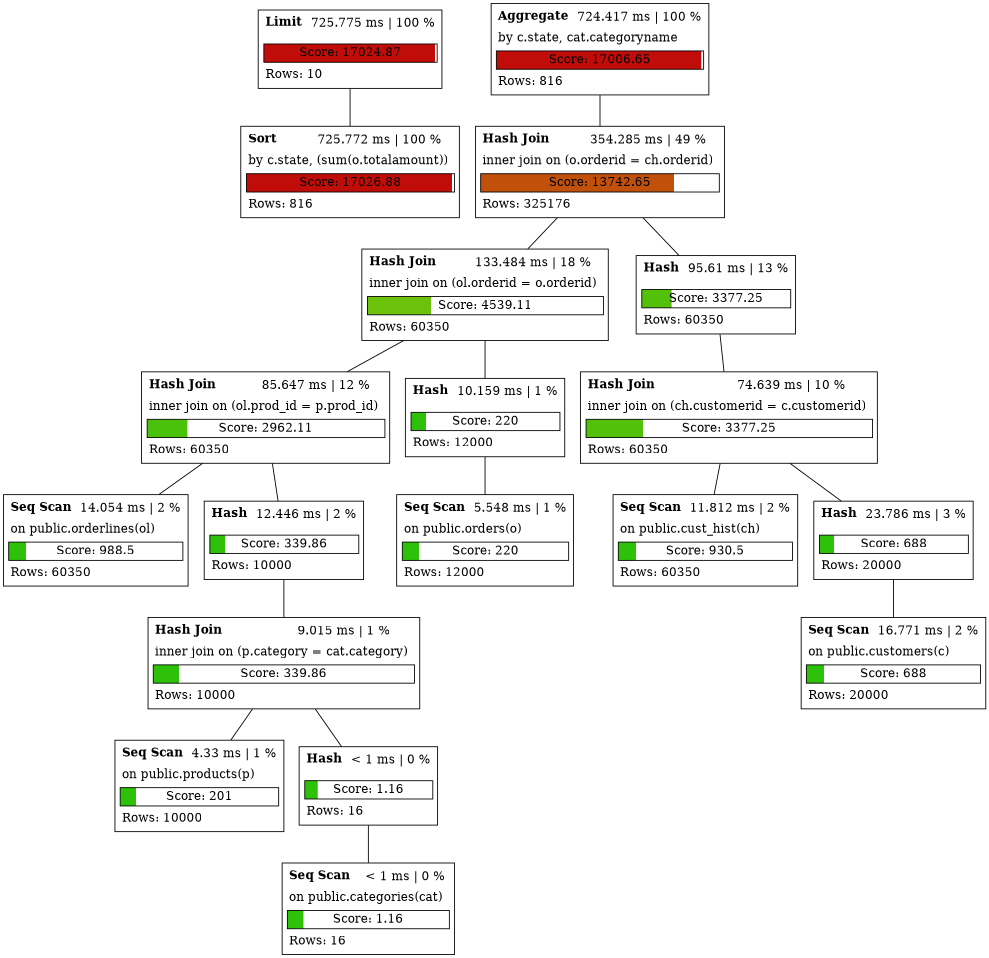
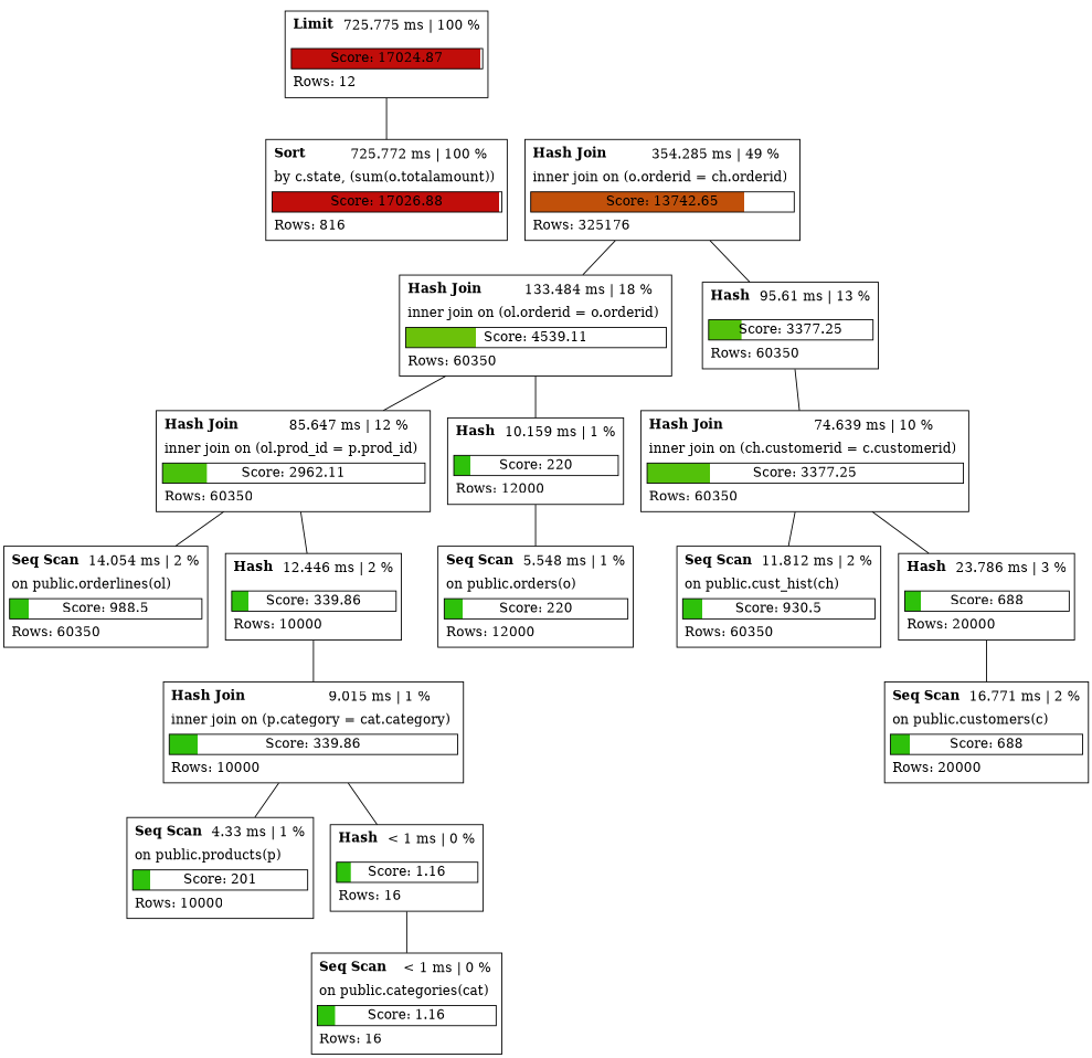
  graph {
    node [shape=plain style=rounded]
-   n1 [label=<     <table cellborder="0" cellspacing="5">         <tr><td align="left"><b>Limit</b></td><td>725.775 ms | 100 %</td></tr>         <tr><td colspan="2" align="left"></td></tr>         <tr><td colspan="2" border="1" bgcolor="#c10d0a;0.99:white">Score: 17024.87</td></tr>         <tr><td colspan="2" align="left">Rows: 10</td></tr>     </table> >]
+   n1 [label=<     <table cellborder="0" cellspacing="5">         <tr><td align="left"><b>Limit</b></td><td>725.775 ms | 100 %</td></tr>         <tr><td colspan="2" align="left"></td></tr>         <tr><td colspan="2" border="1" bgcolor="#c10d0a;0.99:white">Score: 17024.87</td></tr>         <tr><td colspan="2" align="left">Rows: 12</td></tr>     </table> >]
    n2 [label=<     <table cellborder="0" cellspacing="5">         <tr><td align="left"><b>Sort</b></td><td>725.772 ms | 100 %</td></tr>         <tr><td colspan="2" align="left">by c.state, (sum(o.totalamount))</td></tr>         <tr><td colspan="2" border="1" bgcolor="#c10d0a;0.99:white">Score: 17026.88</td></tr>         <tr><td colspan="2" align="left">Rows: 816</td></tr>     </table> >]
-   n3 [label=<     <table cellborder="0" cellspacing="5">         <tr><td align="left"><b>Aggregate</b></td><td>724.417 ms | 100 %</td></tr>         <tr><td colspan="2" align="left">by c.state, cat.categoryname</td></tr>         <tr><td colspan="2" border="1" bgcolor="#c10d0a;0.99:white">Score: 17006.65</td></tr>         <tr><td colspan="2" align="left">Rows: 816</td></tr>     </table> >]
    n4 [label=<     <table cellborder="0" cellspacing="5">         <tr><td align="left"><b>Hash Join</b></td><td>354.285 ms | 49 %</td></tr>         <tr><td colspan="2" align="left">inner join on (o.orderid = ch.orderid)</td></tr>         <tr><td colspan="2" border="1" bgcolor="#c1500a;0.81:white">Score: 13742.65</td></tr>         <tr><td colspan="2" align="left">Rows: 325176</td></tr>     </table> >]
    n5 [label=<     <table cellborder="0" cellspacing="5">         <tr><td align="left"><b>Hash Join</b></td><td>133.484 ms | 18 %</td></tr>         <tr><td colspan="2" align="left">inner join on (ol.orderid = o.orderid)</td></tr>         <tr><td colspan="2" border="1" bgcolor="#6cc10a;0.27:white">Score: 4539.11</td></tr>         <tr><td colspan="2" align="left">Rows: 60350</td></tr>     </table> >]
    n6 [label=<     <table cellborder="0" cellspacing="5">         <tr><td align="left"><b>Hash</b></td><td>95.61 ms | 13 %</td></tr>         <tr><td colspan="2" align="left"></td></tr>         <tr><td colspan="2" border="1" bgcolor="#53c10a;0.20:white">Score: 3377.25</td></tr>         <tr><td colspan="2" align="left">Rows: 60350</td></tr>     </table> >]
    n7 [label=<     <table cellborder="0" cellspacing="5">         <tr><td align="left"><b>Hash Join</b></td><td>85.647 ms | 12 %</td></tr>         <tr><td colspan="2" align="left">inner join on (ol.prod_id = p.prod_id)</td></tr>         <tr><td colspan="2" border="1" bgcolor="#4ac10a;0.17:white">Score: 2962.11</td></tr>         <tr><td colspan="2" align="left">Rows: 60350</td></tr>     </table> >]
    n8 [label=<     <table cellborder="0" cellspacing="5">         <tr><td align="left"><b>Hash</b></td><td>10.159 ms | 1 %</td></tr>         <tr><td colspan="2" align="left"></td></tr>         <tr><td colspan="2" border="1" bgcolor="#2ec10a;0.10:white">Score: 220</td></tr>         <tr><td colspan="2" align="left">Rows: 12000</td></tr>     </table> >]
    n9 [label=<     <table cellborder="0" cellspacing="5">         <tr><td align="left"><b>Hash Join</b></td><td>74.639 ms | 10 %</td></tr>         <tr><td colspan="2" align="left">inner join on (ch.customerid = c.customerid)</td></tr>         <tr><td colspan="2" border="1" bgcolor="#53c10a;0.20:white">Score: 3377.25</td></tr>         <tr><td colspan="2" align="left">Rows: 60350</td></tr>     </table> >]
    n10 [label=<     <table cellborder="0" cellspacing="5">         <tr><td align="left"><b>Seq Scan</b></td><td>14.054 ms | 2 %</td></tr>         <tr><td colspan="2" align="left">on public.orderlines(ol)</td></tr>         <tr><td colspan="2" border="1" bgcolor="#2ec10a;0.10:white">Score: 988.5</td></tr>         <tr><td colspan="2" align="left">Rows: 60350</td></tr>     </table> >]
    n11 [label=<     <table cellborder="0" cellspacing="5">         <tr><td align="left"><b>Hash</b></td><td>12.446 ms | 2 %</td></tr>         <tr><td colspan="2" align="left"></td></tr>         <tr><td colspan="2" border="1" bgcolor="#2ec10a;0.10:white">Score: 339.86</td></tr>         <tr><td colspan="2" align="left">Rows: 10000</td></tr>     </table> >]
    n12 [label=<     <table cellborder="0" cellspacing="5">         <tr><td align="left"><b>Seq Scan</b></td><td>5.548 ms | 1 %</td></tr>         <tr><td colspan="2" align="left">on public.orders(o)</td></tr>         <tr><td colspan="2" border="1" bgcolor="#2ec10a;0.10:white">Score: 220</td></tr>         <tr><td colspan="2" align="left">Rows: 12000</td></tr>     </table> >]
    n13 [label=<     <table cellborder="0" cellspacing="5">         <tr><td align="left"><b>Hash Join</b></td><td>9.015 ms | 1 %</td></tr>         <tr><td colspan="2" align="left">inner join on (p.category = cat.category)</td></tr>         <tr><td colspan="2" border="1" bgcolor="#2ec10a;0.10:white">Score: 339.86</td></tr>         <tr><td colspan="2" align="left">Rows: 10000</td></tr>     </table> >]
    n14 [label=<     <table cellborder="0" cellspacing="5">         <tr><td align="left"><b>Seq Scan</b></td><td>4.33 ms | 1 %</td></tr>         <tr><td colspan="2" align="left">on public.products(p)</td></tr>         <tr><td colspan="2" border="1" bgcolor="#2ec10a;0.10:white">Score: 201</td></tr>         <tr><td colspan="2" align="left">Rows: 10000</td></tr>     </table> >]
    n15 [label=<     <table cellborder="0" cellspacing="5">         <tr><td align="left"><b>Hash</b></td><td>&lt; 1 ms | 0 %</td></tr>         <tr><td colspan="2" align="left"></td></tr>         <tr><td colspan="2" border="1" bgcolor="#2ec10a;0.10:white">Score: 1.16</td></tr>         <tr><td colspan="2" align="left">Rows: 16</td></tr>     </table> >]
    n16 [label=<     <table cellborder="0" cellspacing="5">         <tr><td align="left"><b>Seq Scan</b></td><td>&lt; 1 ms | 0 %</td></tr>         <tr><td colspan="2" align="left">on public.categories(cat)</td></tr>         <tr><td colspan="2" border="1" bgcolor="#2ec10a;0.10:white">Score: 1.16</td></tr>         <tr><td colspan="2" align="left">Rows: 16</td></tr>     </table> >]
    n17 [label=<     <table cellborder="0" cellspacing="5">         <tr><td align="left"><b>Seq Scan</b></td><td>11.812 ms | 2 %</td></tr>         <tr><td colspan="2" align="left">on public.cust_hist(ch)</td></tr>         <tr><td colspan="2" border="1" bgcolor="#2ec10a;0.10:white">Score: 930.5</td></tr>         <tr><td colspan="2" align="left">Rows: 60350</td></tr>     </table> >]
    n18 [label=<     <table cellborder="0" cellspacing="5">         <tr><td align="left"><b>Hash</b></td><td>23.786 ms | 3 %</td></tr>         <tr><td colspan="2" align="left"></td></tr>         <tr><td colspan="2" border="1" bgcolor="#2ec10a;0.10:white">Score: 688</td></tr>         <tr><td colspan="2" align="left">Rows: 20000</td></tr>     </table> >]
    n19 [label=<     <table cellborder="0" cellspacing="5">         <tr><td align="left"><b>Seq Scan</b></td><td>16.771 ms | 2 %</td></tr>         <tr><td colspan="2" align="left">on public.customers(c)</td></tr>         <tr><td colspan="2" border="1" bgcolor="#2ec10a;0.10:white">Score: 688</td></tr>         <tr><td colspan="2" align="left">Rows: 20000</td></tr>     </table> >]
    n1 -- n2
-   n3 -- n4
    n4 -- n5
    n4 -- n6
    n5 -- n7
    n5 -- n8
    n6 -- n9
    n7 -- n10
    n7 -- n11
    n8 -- n12
    n9 -- n17
    n9 -- n18
    n11 -- n13
    n13 -- n14
    n13 -- n15
    n15 -- n16
    n18 -- n19
  }
